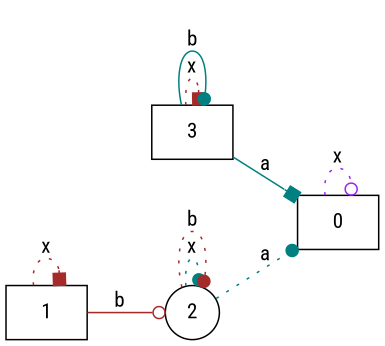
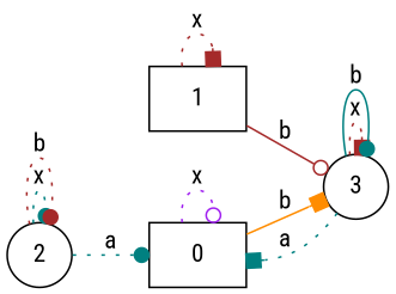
  digraph {
    fontname="Roboto Condensed"
    rankdir=LR
    node [fontname="Roboto Condensed" shape=box]
    edge [arrowhead=box color=teal fontname="Roboto Condensed" style=dotted]
    0
-   3
+   3 [shape=circle]
    1
    2 [shape=circle]
    0 -> 0 [arrowhead=odot color=purple label=x]
-   3 -> 0 [label=a style=solid]
+   0 -> 3 [color=darkorange label=b style=solid]
+   3 -> 0 [label=a]
    3 -> 3 [color=brown label=x]
    3 -> 3 [arrowhead=dot label=b style=solid]
    1 -> 1 [color=brown label=x]
-   1 -> 2 [arrowhead=odot color=brown label=b style=solid]
+   1 -> 3 [arrowhead=odot color=brown label=b style=solid]
    2 -> 0 [arrowhead=dot label=a]
    2 -> 2 [arrowhead=dot label=x]
    2 -> 2 [arrowhead=dot color=brown label=b]
  }
